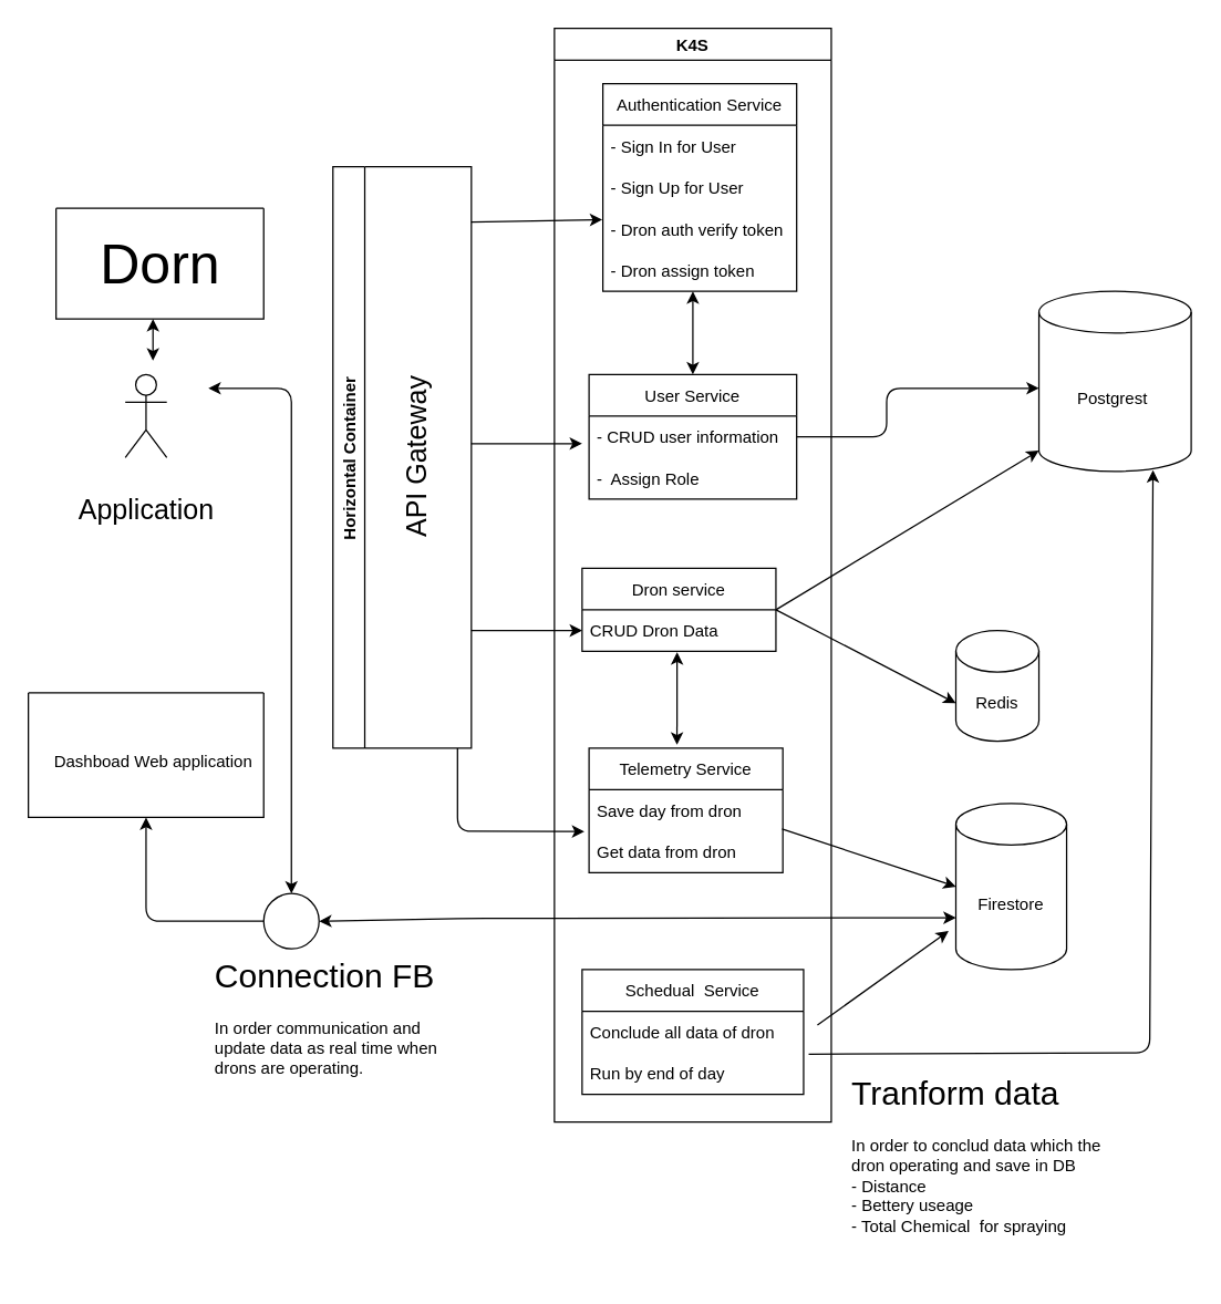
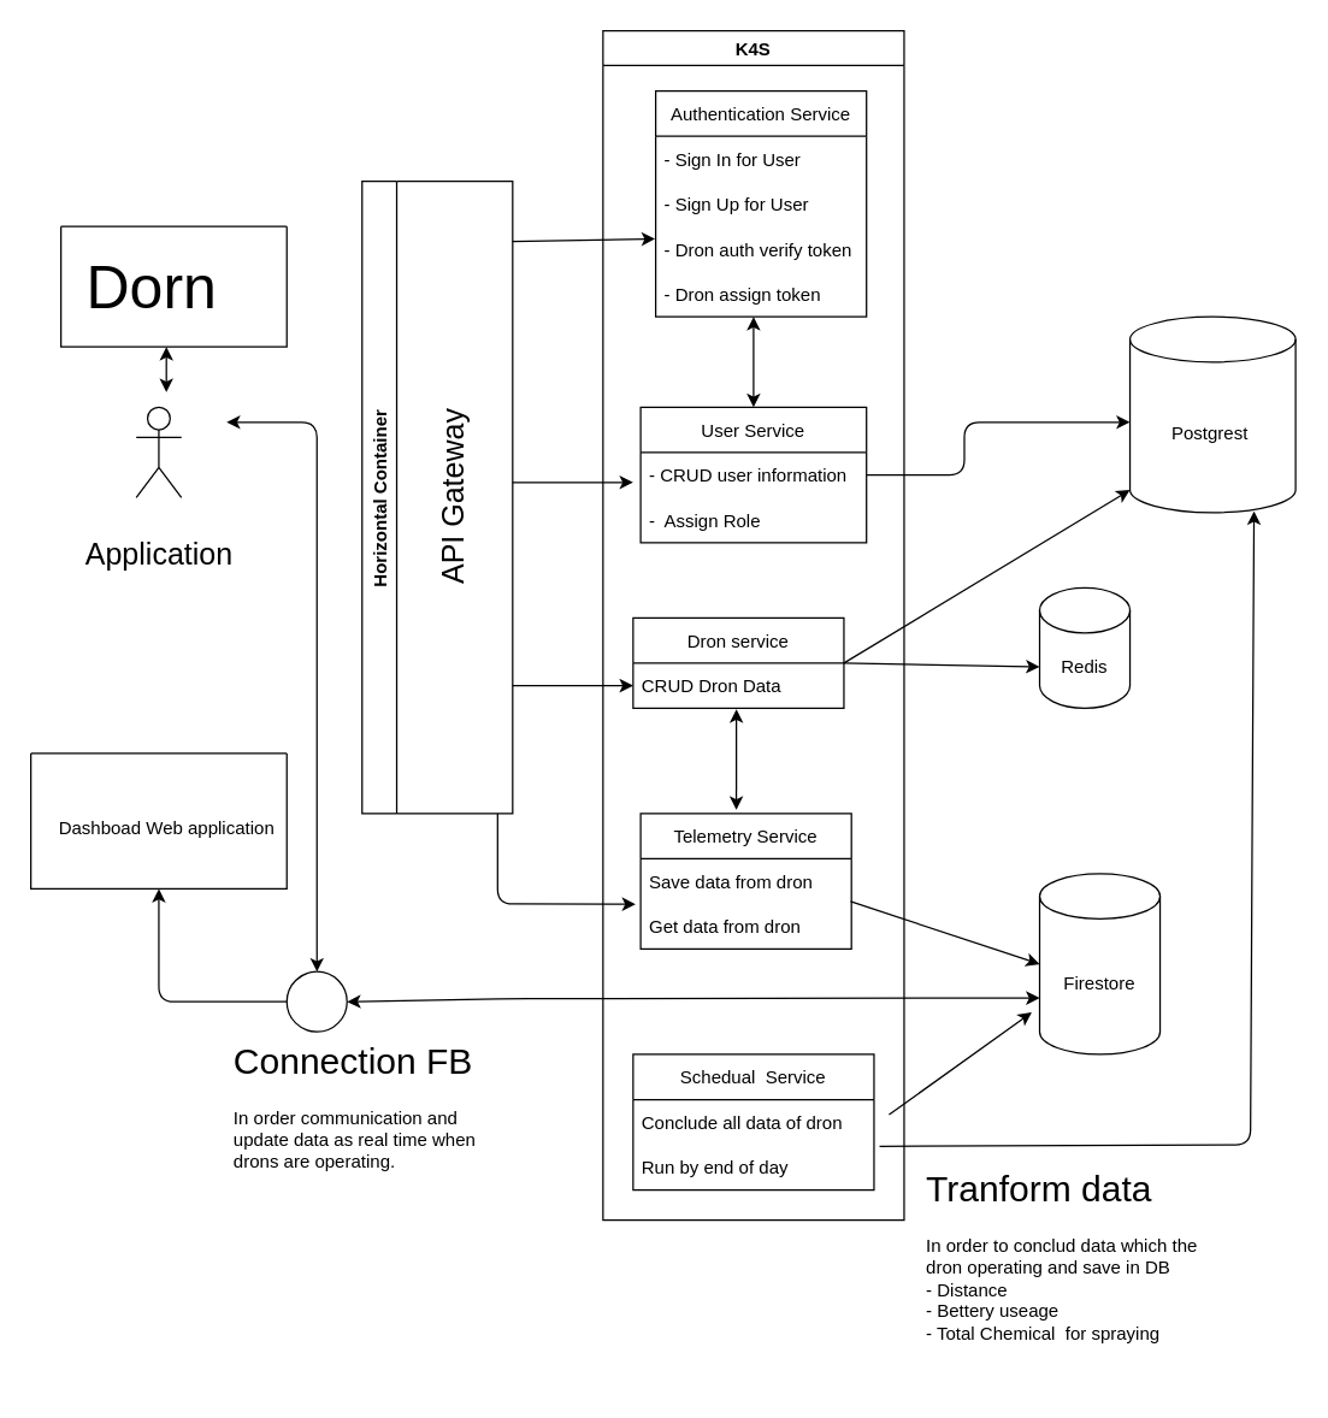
  <mxCell id="0" />
  <mxCell id="1" parent="0" />
  <mxCell id="2" value="Authentication Service" style="swimlane;fontStyle=0;childLayout=stackLayout;horizontal=1;startSize=30;horizontalStack=0;resizeParent=1;resizeParentMax=0;resizeLast=0;collapsible=1;marginBottom=0;" vertex="1" parent="1"><mxGeometry x="435" y="60" width="140" height="150" as="geometry" /></mxCell>
  <mxCell id="3" value="- Sign In for User" style="text;strokeColor=none;fillColor=none;align=left;verticalAlign=middle;spacingLeft=4;spacingRight=4;overflow=hidden;points=[[0,0.5],[1,0.5]];portConstraint=eastwest;rotatable=0;" vertex="1" parent="2"><mxGeometry y="30" width="140" height="30" as="geometry" /></mxCell>
  <mxCell id="4" value="- Sign Up for User" style="text;strokeColor=none;fillColor=none;align=left;verticalAlign=middle;spacingLeft=4;spacingRight=4;overflow=hidden;points=[[0,0.5],[1,0.5]];portConstraint=eastwest;rotatable=0;" vertex="1" parent="2"><mxGeometry y="60" width="140" height="30" as="geometry" /></mxCell>
  <mxCell id="5" value="- Dron auth verify token" style="text;strokeColor=none;fillColor=none;align=left;verticalAlign=middle;spacingLeft=4;spacingRight=4;overflow=hidden;points=[[0,0.5],[1,0.5]];portConstraint=eastwest;rotatable=0;" vertex="1" parent="2"><mxGeometry y="90" width="140" height="30" as="geometry" /></mxCell>
  <mxCell id="6" value="- Dron assign token" style="text;strokeColor=none;fillColor=none;align=left;verticalAlign=middle;spacingLeft=4;spacingRight=4;overflow=hidden;points=[[0,0.5],[1,0.5]];portConstraint=eastwest;rotatable=0;" vertex="1" parent="2"><mxGeometry y="120" width="140" height="30" as="geometry" /></mxCell>
  <mxCell id="7" value="User Service" style="swimlane;fontStyle=0;childLayout=stackLayout;horizontal=1;startSize=30;horizontalStack=0;resizeParent=1;resizeParentMax=0;resizeLast=0;collapsible=1;marginBottom=0;" vertex="1" parent="1"><mxGeometry x="425" y="270" width="150" height="90" as="geometry" /></mxCell>
  <mxCell id="8" value="- CRUD user information" style="text;strokeColor=none;fillColor=none;align=left;verticalAlign=middle;spacingLeft=4;spacingRight=4;overflow=hidden;points=[[0,0.5],[1,0.5]];portConstraint=eastwest;rotatable=0;" vertex="1" parent="7"><mxGeometry y="30" width="150" height="30" as="geometry" /></mxCell>
  <mxCell id="9" value="-  Assign Role" style="text;strokeColor=none;fillColor=none;align=left;verticalAlign=middle;spacingLeft=4;spacingRight=4;overflow=hidden;points=[[0,0.5],[1,0.5]];portConstraint=eastwest;rotatable=0;" vertex="1" parent="7"><mxGeometry y="60" width="150" height="30" as="geometry" /></mxCell>
  <mxCell id="10" value="Dron service" style="swimlane;fontStyle=0;childLayout=stackLayout;horizontal=1;startSize=30;horizontalStack=0;resizeParent=1;resizeParentMax=0;resizeLast=0;collapsible=1;marginBottom=0;" vertex="1" parent="1"><mxGeometry x="420" y="410" width="140" height="60" as="geometry" /></mxCell>
  <mxCell id="11" value="CRUD Dron Data" style="text;strokeColor=none;fillColor=none;align=left;verticalAlign=middle;spacingLeft=4;spacingRight=4;overflow=hidden;points=[[0,0.5],[1,0.5]];portConstraint=eastwest;rotatable=0;" vertex="1" parent="10"><mxGeometry y="30" width="140" height="30" as="geometry" /></mxCell>
- <mxCell id="12" value="Redis" style="shape=cylinder3;whiteSpace=wrap;html=1;boundedLbl=1;backgroundOutline=1;size=15;" vertex="1" parent="1"><mxGeometry x="690" y="455" width="60" height="80" as="geometry" /></mxCell>
+ <mxCell id="12" value="Redis" style="shape=cylinder3;whiteSpace=wrap;html=1;boundedLbl=1;backgroundOutline=1;size=15;" vertex="1" parent="1"><mxGeometry x="690" y="390" width="60" height="80" as="geometry" /></mxCell>
  <mxCell id="13" value="Firestore" style="shape=cylinder3;whiteSpace=wrap;html=1;boundedLbl=1;backgroundOutline=1;size=15;" vertex="1" parent="1"><mxGeometry x="690" y="580" width="80" height="120" as="geometry" /></mxCell>
  <mxCell id="14" value="" style="swimlane;startSize=0;" vertex="1" parent="1"><mxGeometry x="40" y="150" width="150" height="80" as="geometry" /></mxCell>
- <mxCell id="15" value="Dorn" style="text;html=1;align=center;verticalAlign=middle;resizable=0;points=[];autosize=1;strokeColor=none;fillColor=none;fontSize=40;" vertex="1" parent="14"><mxGeometry x="25" y="15" width="100" height="50" as="geometry" /></mxCell>
+ <mxCell id="15" value="Dorn" style="text;html=1;align=center;verticalAlign=middle;resizable=0;points=[];autosize=1;strokeColor=none;fillColor=none;fontSize=40;" vertex="1" parent="14"><mxGeometry x="10" y="15" width="100" height="50" as="geometry" /></mxCell>
  <mxCell id="16" value="&lt;font style=&quot;font-size: 20px&quot;&gt;Application&lt;/font&gt;" style="shape=umlActor;verticalLabelPosition=bottom;verticalAlign=top;html=1;outlineConnect=0;fontSize=40;" vertex="1" parent="1"><mxGeometry x="90" y="270" width="30" height="60" as="geometry" /></mxCell>
  <mxCell id="17" value="Telemetry Service" style="swimlane;fontStyle=0;childLayout=stackLayout;horizontal=1;startSize=30;horizontalStack=0;resizeParent=1;resizeParentMax=0;resizeLast=0;collapsible=1;marginBottom=0;fontSize=12;" vertex="1" parent="1"><mxGeometry x="425" y="540" width="140" height="90" as="geometry" /></mxCell>
- <mxCell id="18" value="Save day from dron" style="text;strokeColor=none;fillColor=none;align=left;verticalAlign=middle;spacingLeft=4;spacingRight=4;overflow=hidden;points=[[0,0.5],[1,0.5]];portConstraint=eastwest;rotatable=0;fontSize=12;" vertex="1" parent="17"><mxGeometry y="30" width="140" height="30" as="geometry" /></mxCell>
+ <mxCell id="18" value="Save data from dron" style="text;strokeColor=none;fillColor=none;align=left;verticalAlign=middle;spacingLeft=4;spacingRight=4;overflow=hidden;points=[[0,0.5],[1,0.5]];portConstraint=eastwest;rotatable=0;fontSize=12;" vertex="1" parent="17"><mxGeometry y="30" width="140" height="30" as="geometry" /></mxCell>
  <mxCell id="19" value="Get data from dron" style="text;strokeColor=none;fillColor=none;align=left;verticalAlign=middle;spacingLeft=4;spacingRight=4;overflow=hidden;points=[[0,0.5],[1,0.5]];portConstraint=eastwest;rotatable=0;fontSize=12;" vertex="1" parent="17"><mxGeometry y="60" width="140" height="30" as="geometry" /></mxCell>
  <mxCell id="20" value="Postgrest&amp;nbsp;" style="shape=cylinder3;whiteSpace=wrap;html=1;boundedLbl=1;backgroundOutline=1;size=15;fontSize=12;" vertex="1" parent="1"><mxGeometry x="750" y="210" width="110" height="130" as="geometry" /></mxCell>
  <mxCell id="21" value="" style="endArrow=classic;html=1;fontSize=12;edgeStyle=elbowEdgeStyle;exitX=1;exitY=0.5;exitDx=0;exitDy=0;" edge="1" parent="1" source="8"><mxGeometry width="50" height="50" relative="1" as="geometry"><mxPoint x="700" y="330" as="sourcePoint" /><mxPoint x="750" y="280" as="targetPoint" /><Array as="points"><mxPoint x="640" y="290" /><mxPoint x="725" y="290" /></Array></mxGeometry></mxCell>
  <mxCell id="22" value="" style="endArrow=classic;html=1;fontSize=12;entryX=0;entryY=0;entryDx=0;entryDy=52.5;entryPerimeter=0;" edge="1" parent="1" target="12"><mxGeometry width="50" height="50" relative="1" as="geometry"><mxPoint x="560" y="440" as="sourcePoint" /><mxPoint x="610" y="390" as="targetPoint" /></mxGeometry></mxCell>
  <mxCell id="23" value="" style="endArrow=classic;html=1;fontSize=12;entryX=0;entryY=0.5;entryDx=0;entryDy=0;entryPerimeter=0;exitX=0.996;exitY=-0.055;exitDx=0;exitDy=0;exitPerimeter=0;" edge="1" parent="1" source="19" target="13"><mxGeometry width="50" height="50" relative="1" as="geometry"><mxPoint x="565" y="610" as="sourcePoint" /><mxPoint x="615" y="560" as="targetPoint" /></mxGeometry></mxCell>
  <mxCell id="24" value="" style="endArrow=classic;startArrow=classic;html=1;fontSize=12;exitX=0.5;exitY=0;exitDx=0;exitDy=0;" edge="1" parent="1" source="7"><mxGeometry width="50" height="50" relative="1" as="geometry"><mxPoint x="450" y="260" as="sourcePoint" /><mxPoint x="500" y="210" as="targetPoint" /></mxGeometry></mxCell>
  <mxCell id="25" value="" style="swimlane;startSize=0;fontSize=12;" vertex="1" parent="1"><mxGeometry x="20" y="500" width="170" height="90" as="geometry" /></mxCell>
  <mxCell id="26" value="Dashboad Web application" style="text;html=1;align=center;verticalAlign=middle;resizable=0;points=[];autosize=1;strokeColor=none;fillColor=none;fontSize=12;" vertex="1" parent="25"><mxGeometry x="10" y="40" width="160" height="20" as="geometry" /></mxCell>
  <mxCell id="27" value="" style="endArrow=classic;html=1;fontSize=12;entryX=-0.066;entryY=0.767;entryDx=0;entryDy=0;entryPerimeter=0;" edge="1" parent="1" target="13"><mxGeometry width="50" height="50" relative="1" as="geometry"><mxPoint x="590" y="740" as="sourcePoint" /><mxPoint x="640" y="690" as="targetPoint" /></mxGeometry></mxCell>
  <mxCell id="28" value="" style="endArrow=classic;html=1;fontSize=12;exitX=1.023;exitY=0.036;exitDx=0;exitDy=0;exitPerimeter=0;entryX=0.749;entryY=0.993;entryDx=0;entryDy=0;entryPerimeter=0;" edge="1" parent="1" source="39" target="20"><mxGeometry width="50" height="50" relative="1" as="geometry"><mxPoint x="690" y="770" as="sourcePoint" /><mxPoint x="860" y="350" as="targetPoint" /><Array as="points"><mxPoint x="830" y="760" /></Array></mxGeometry></mxCell>
  <mxCell id="29" value="" style="endArrow=classic;html=1;fontSize=12;entryX=0;entryY=1;entryDx=0;entryDy=-15;entryPerimeter=0;" edge="1" parent="1" target="20"><mxGeometry width="50" height="50" relative="1" as="geometry"><mxPoint x="560" y="440" as="sourcePoint" /><mxPoint x="610" y="390" as="targetPoint" /></mxGeometry></mxCell>
  <mxCell id="30" value="" style="endArrow=classic;startArrow=classic;html=1;fontSize=12;exitX=0.454;exitY=-0.027;exitDx=0;exitDy=0;exitPerimeter=0;entryX=0.49;entryY=1.02;entryDx=0;entryDy=0;entryPerimeter=0;" edge="1" parent="1" source="17" target="11"><mxGeometry width="50" height="50" relative="1" as="geometry"><mxPoint x="465" y="520" as="sourcePoint" /><mxPoint x="515" y="470" as="targetPoint" /></mxGeometry></mxCell>
  <mxCell id="31" value="" style="endArrow=classic;startArrow=classic;html=1;fontSize=12;" edge="1" parent="1" target="40"><mxGeometry width="50" height="50" relative="1" as="geometry"><mxPoint x="150" y="280" as="sourcePoint" /><mxPoint x="310" y="620" as="targetPoint" /><Array as="points"><mxPoint x="210" y="280" /></Array></mxGeometry></mxCell>
  <mxCell id="32" value="" style="endArrow=classic;startArrow=classic;html=1;fontSize=12;" edge="1" parent="1"><mxGeometry width="50" height="50" relative="1" as="geometry"><mxPoint x="110" y="260" as="sourcePoint" /><mxPoint x="110" y="230" as="targetPoint" /></mxGeometry></mxCell>
  <mxCell id="33" value="" style="endArrow=classic;startArrow=classic;html=1;fontSize=12;entryX=0;entryY=0;entryDx=0;entryDy=82.5;entryPerimeter=0;exitX=1;exitY=0.5;exitDx=0;exitDy=0;" edge="1" parent="1" source="40" target="13"><mxGeometry width="50" height="50" relative="1" as="geometry"><mxPoint x="340" y="663" as="sourcePoint" /><mxPoint x="415" y="660" as="targetPoint" /><Array as="points"><mxPoint x="340" y="663" /></Array></mxGeometry></mxCell>
  <mxCell id="34" value="&lt;h1&gt;&lt;span style=&quot;font-weight: normal&quot;&gt;Connection FB&lt;/span&gt;&lt;/h1&gt;&lt;div&gt;In order communication and update data as real time when drons are operating.&lt;/div&gt;" style="text;html=1;strokeColor=none;fillColor=none;spacing=5;spacingTop=-20;whiteSpace=wrap;overflow=hidden;rounded=0;fontSize=12;" vertex="1" parent="1"><mxGeometry x="150" y="685" width="190" height="120" as="geometry" /></mxCell>
  <mxCell id="35" value="&lt;h1&gt;&lt;span style=&quot;font-weight: normal&quot;&gt;Tranform data&lt;/span&gt;&lt;/h1&gt;&lt;div&gt;In order to conclud data which the dron operating and save in DB&lt;/div&gt;&lt;div&gt;- Distance&lt;/div&gt;&lt;div&gt;- Bettery useage&lt;/div&gt;&lt;div&gt;- Total Chemical&amp;nbsp; for spraying&lt;/div&gt;" style="text;html=1;strokeColor=none;fillColor=none;spacing=5;spacingTop=-20;whiteSpace=wrap;overflow=hidden;rounded=0;fontSize=12;" vertex="1" parent="1"><mxGeometry x="610" y="770" width="190" height="150" as="geometry" /></mxCell>
  <mxCell id="36" value="K4S" style="swimlane;fontSize=12;" vertex="1" parent="1"><mxGeometry x="400" y="20" width="200" height="790" as="geometry" /></mxCell>
  <mxCell id="37" value="Schedual  Service" style="swimlane;fontStyle=0;childLayout=stackLayout;horizontal=1;startSize=30;horizontalStack=0;resizeParent=1;resizeParentMax=0;resizeLast=0;collapsible=1;marginBottom=0;fontSize=12;" vertex="1" parent="36"><mxGeometry x="20" y="680" width="160" height="90" as="geometry" /></mxCell>
  <mxCell id="38" value="Conclude all data of dron" style="text;strokeColor=none;fillColor=none;align=left;verticalAlign=middle;spacingLeft=4;spacingRight=4;overflow=hidden;points=[[0,0.5],[1,0.5]];portConstraint=eastwest;rotatable=0;fontSize=12;" vertex="1" parent="37"><mxGeometry y="30" width="160" height="30" as="geometry" /></mxCell>
  <mxCell id="39" value="Run by end of day" style="text;strokeColor=none;fillColor=none;align=left;verticalAlign=middle;spacingLeft=4;spacingRight=4;overflow=hidden;points=[[0,0.5],[1,0.5]];portConstraint=eastwest;rotatable=0;fontSize=12;" vertex="1" parent="37"><mxGeometry y="60" width="160" height="30" as="geometry" /></mxCell>
  <mxCell id="40" value="" style="ellipse;whiteSpace=wrap;html=1;aspect=fixed;fontSize=12;" vertex="1" parent="1"><mxGeometry x="190" y="645" width="40" height="40" as="geometry" /></mxCell>
  <mxCell id="41" value="" style="endArrow=none;startArrow=classic;html=1;fontSize=12;exitX=0.5;exitY=1;exitDx=0;exitDy=0;" edge="1" parent="1" source="25" target="40"><mxGeometry width="50" height="50" relative="1" as="geometry"><mxPoint x="165.01" y="592.52" as="sourcePoint" /><mxPoint x="260" y="650" as="targetPoint" /><Array as="points"><mxPoint x="105" y="665" /></Array></mxGeometry></mxCell>
  <mxCell id="42" value="Horizontal Container" style="swimlane;horizontal=0;fontSize=12;" vertex="1" parent="1"><mxGeometry x="240" y="120" width="100" height="420" as="geometry" /></mxCell>
  <mxCell id="43" value="&lt;font style=&quot;font-size: 20px&quot;&gt;API Gateway&lt;/font&gt;" style="text;html=1;align=center;verticalAlign=middle;resizable=0;points=[];autosize=1;strokeColor=none;fillColor=none;fontSize=12;rotation=270;" vertex="1" parent="42"><mxGeometry x="-5" y="200" width="130" height="20" as="geometry" /></mxCell>
  <mxCell id="44" value="" style="endArrow=classic;html=1;fontSize=20;" edge="1" parent="1"><mxGeometry width="50" height="50" relative="1" as="geometry"><mxPoint x="340" y="320" as="sourcePoint" /><mxPoint x="420" y="320" as="targetPoint" /></mxGeometry></mxCell>
  <mxCell id="45" value="" style="endArrow=classic;html=1;fontSize=20;entryX=-0.003;entryY=0.272;entryDx=0;entryDy=0;entryPerimeter=0;" edge="1" parent="1" target="5"><mxGeometry width="50" height="50" relative="1" as="geometry"><mxPoint x="340" y="160" as="sourcePoint" /><mxPoint x="390" y="110" as="targetPoint" /></mxGeometry></mxCell>
  <mxCell id="46" value="" style="endArrow=classic;html=1;fontSize=20;entryX=0;entryY=0.5;entryDx=0;entryDy=0;" edge="1" parent="1" target="11"><mxGeometry width="50" height="50" relative="1" as="geometry"><mxPoint x="340" y="455" as="sourcePoint" /><mxPoint x="390" y="410" as="targetPoint" /></mxGeometry></mxCell>
  <mxCell id="47" value="" style="endArrow=classic;html=1;fontSize=20;entryX=-0.024;entryY=0.006;entryDx=0;entryDy=0;entryPerimeter=0;" edge="1" parent="1" target="19"><mxGeometry width="50" height="50" relative="1" as="geometry"><mxPoint x="330" y="540" as="sourcePoint" /><mxPoint x="340" y="550" as="targetPoint" /><Array as="points"><mxPoint x="330" y="600" /></Array></mxGeometry></mxCell>
